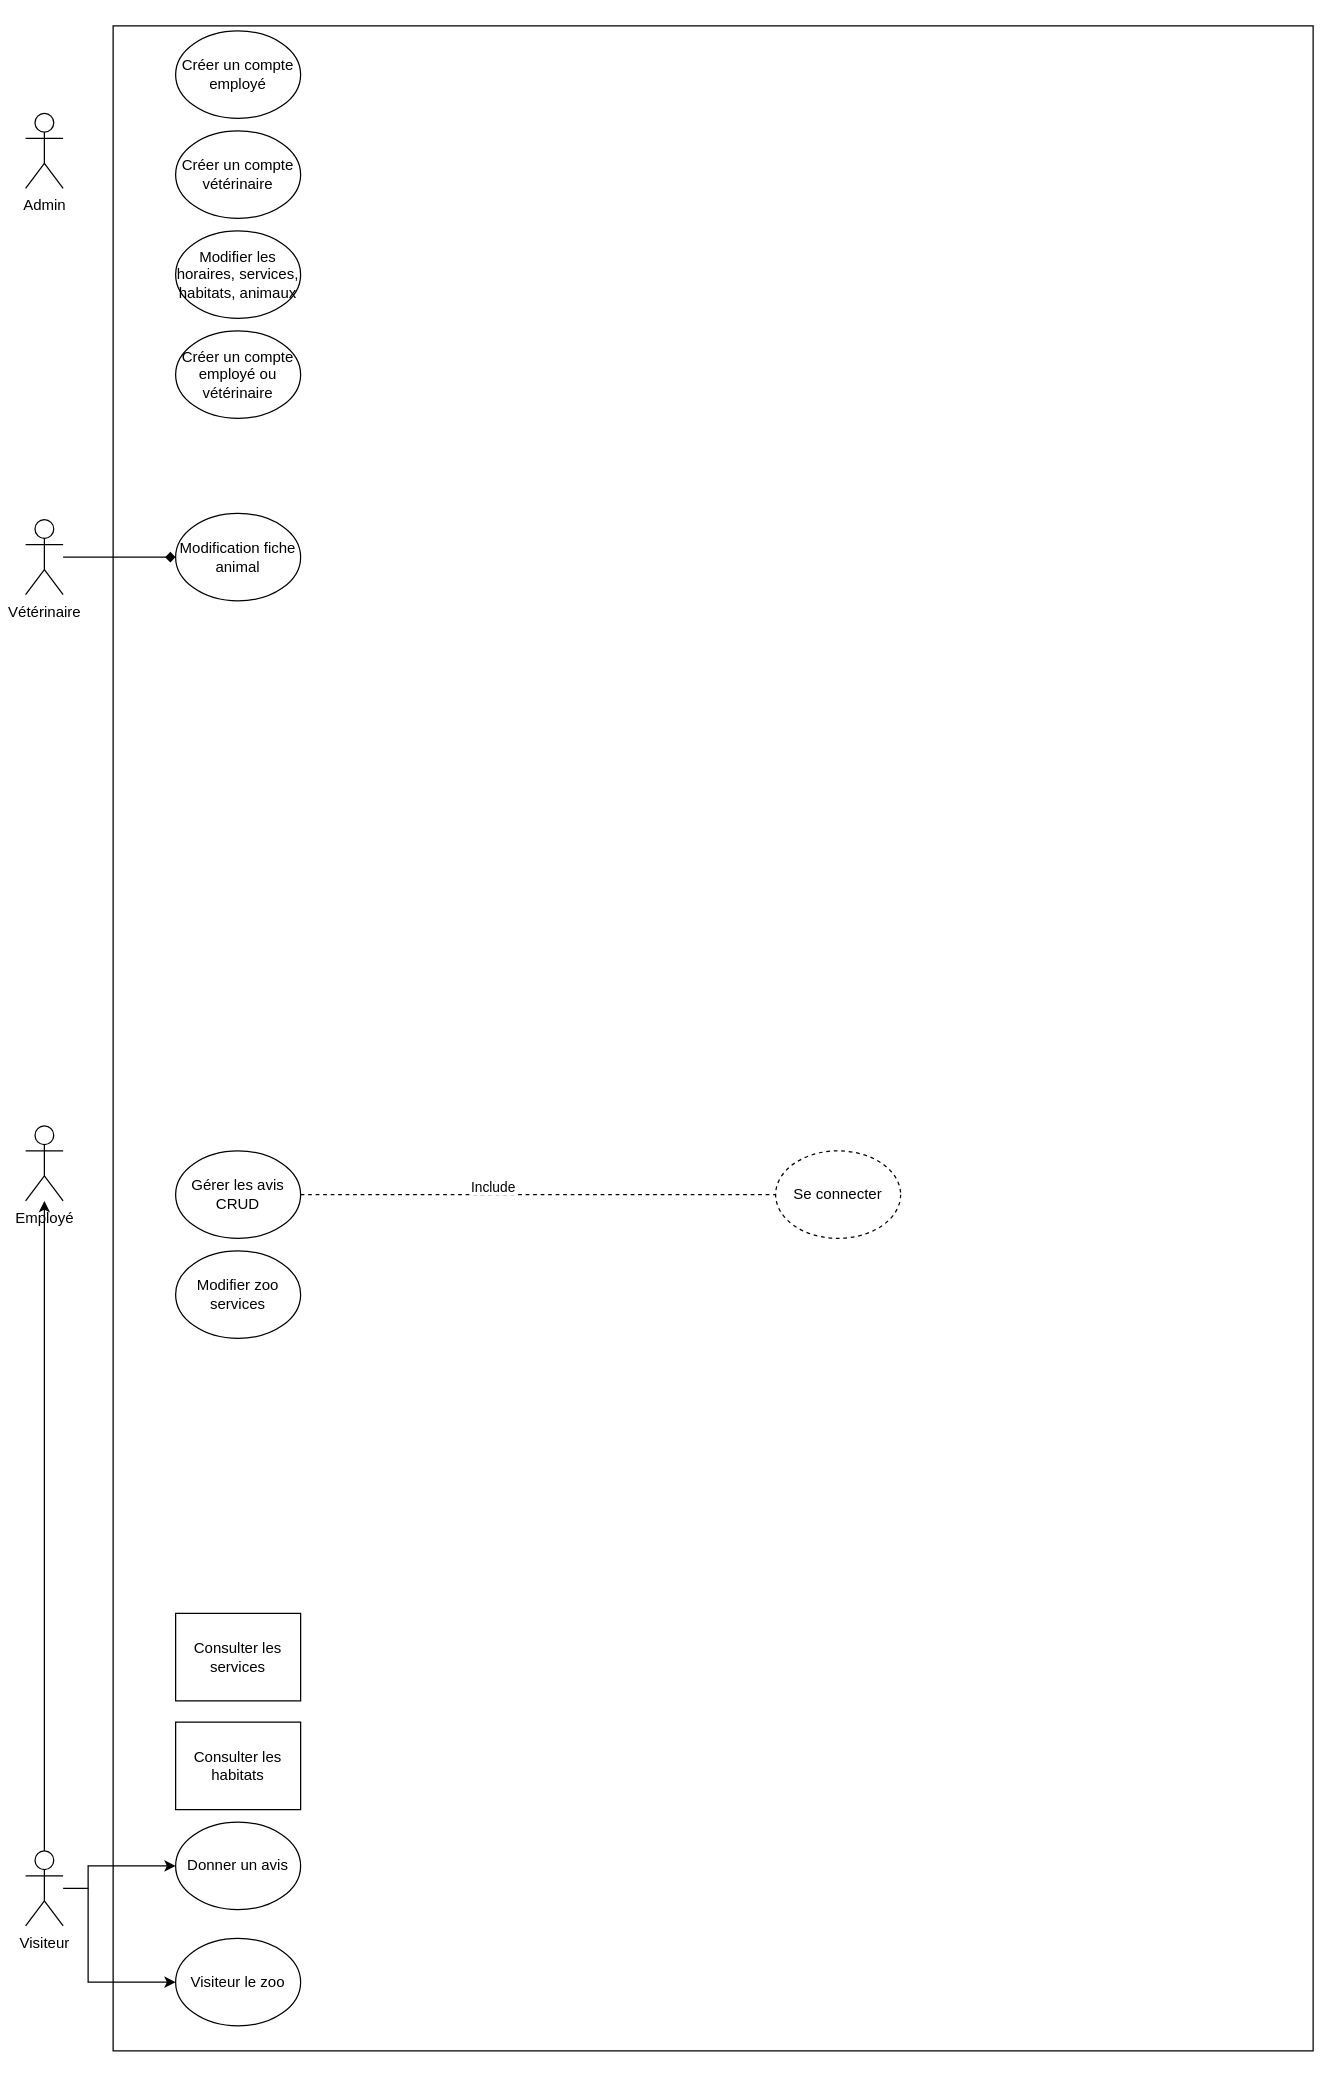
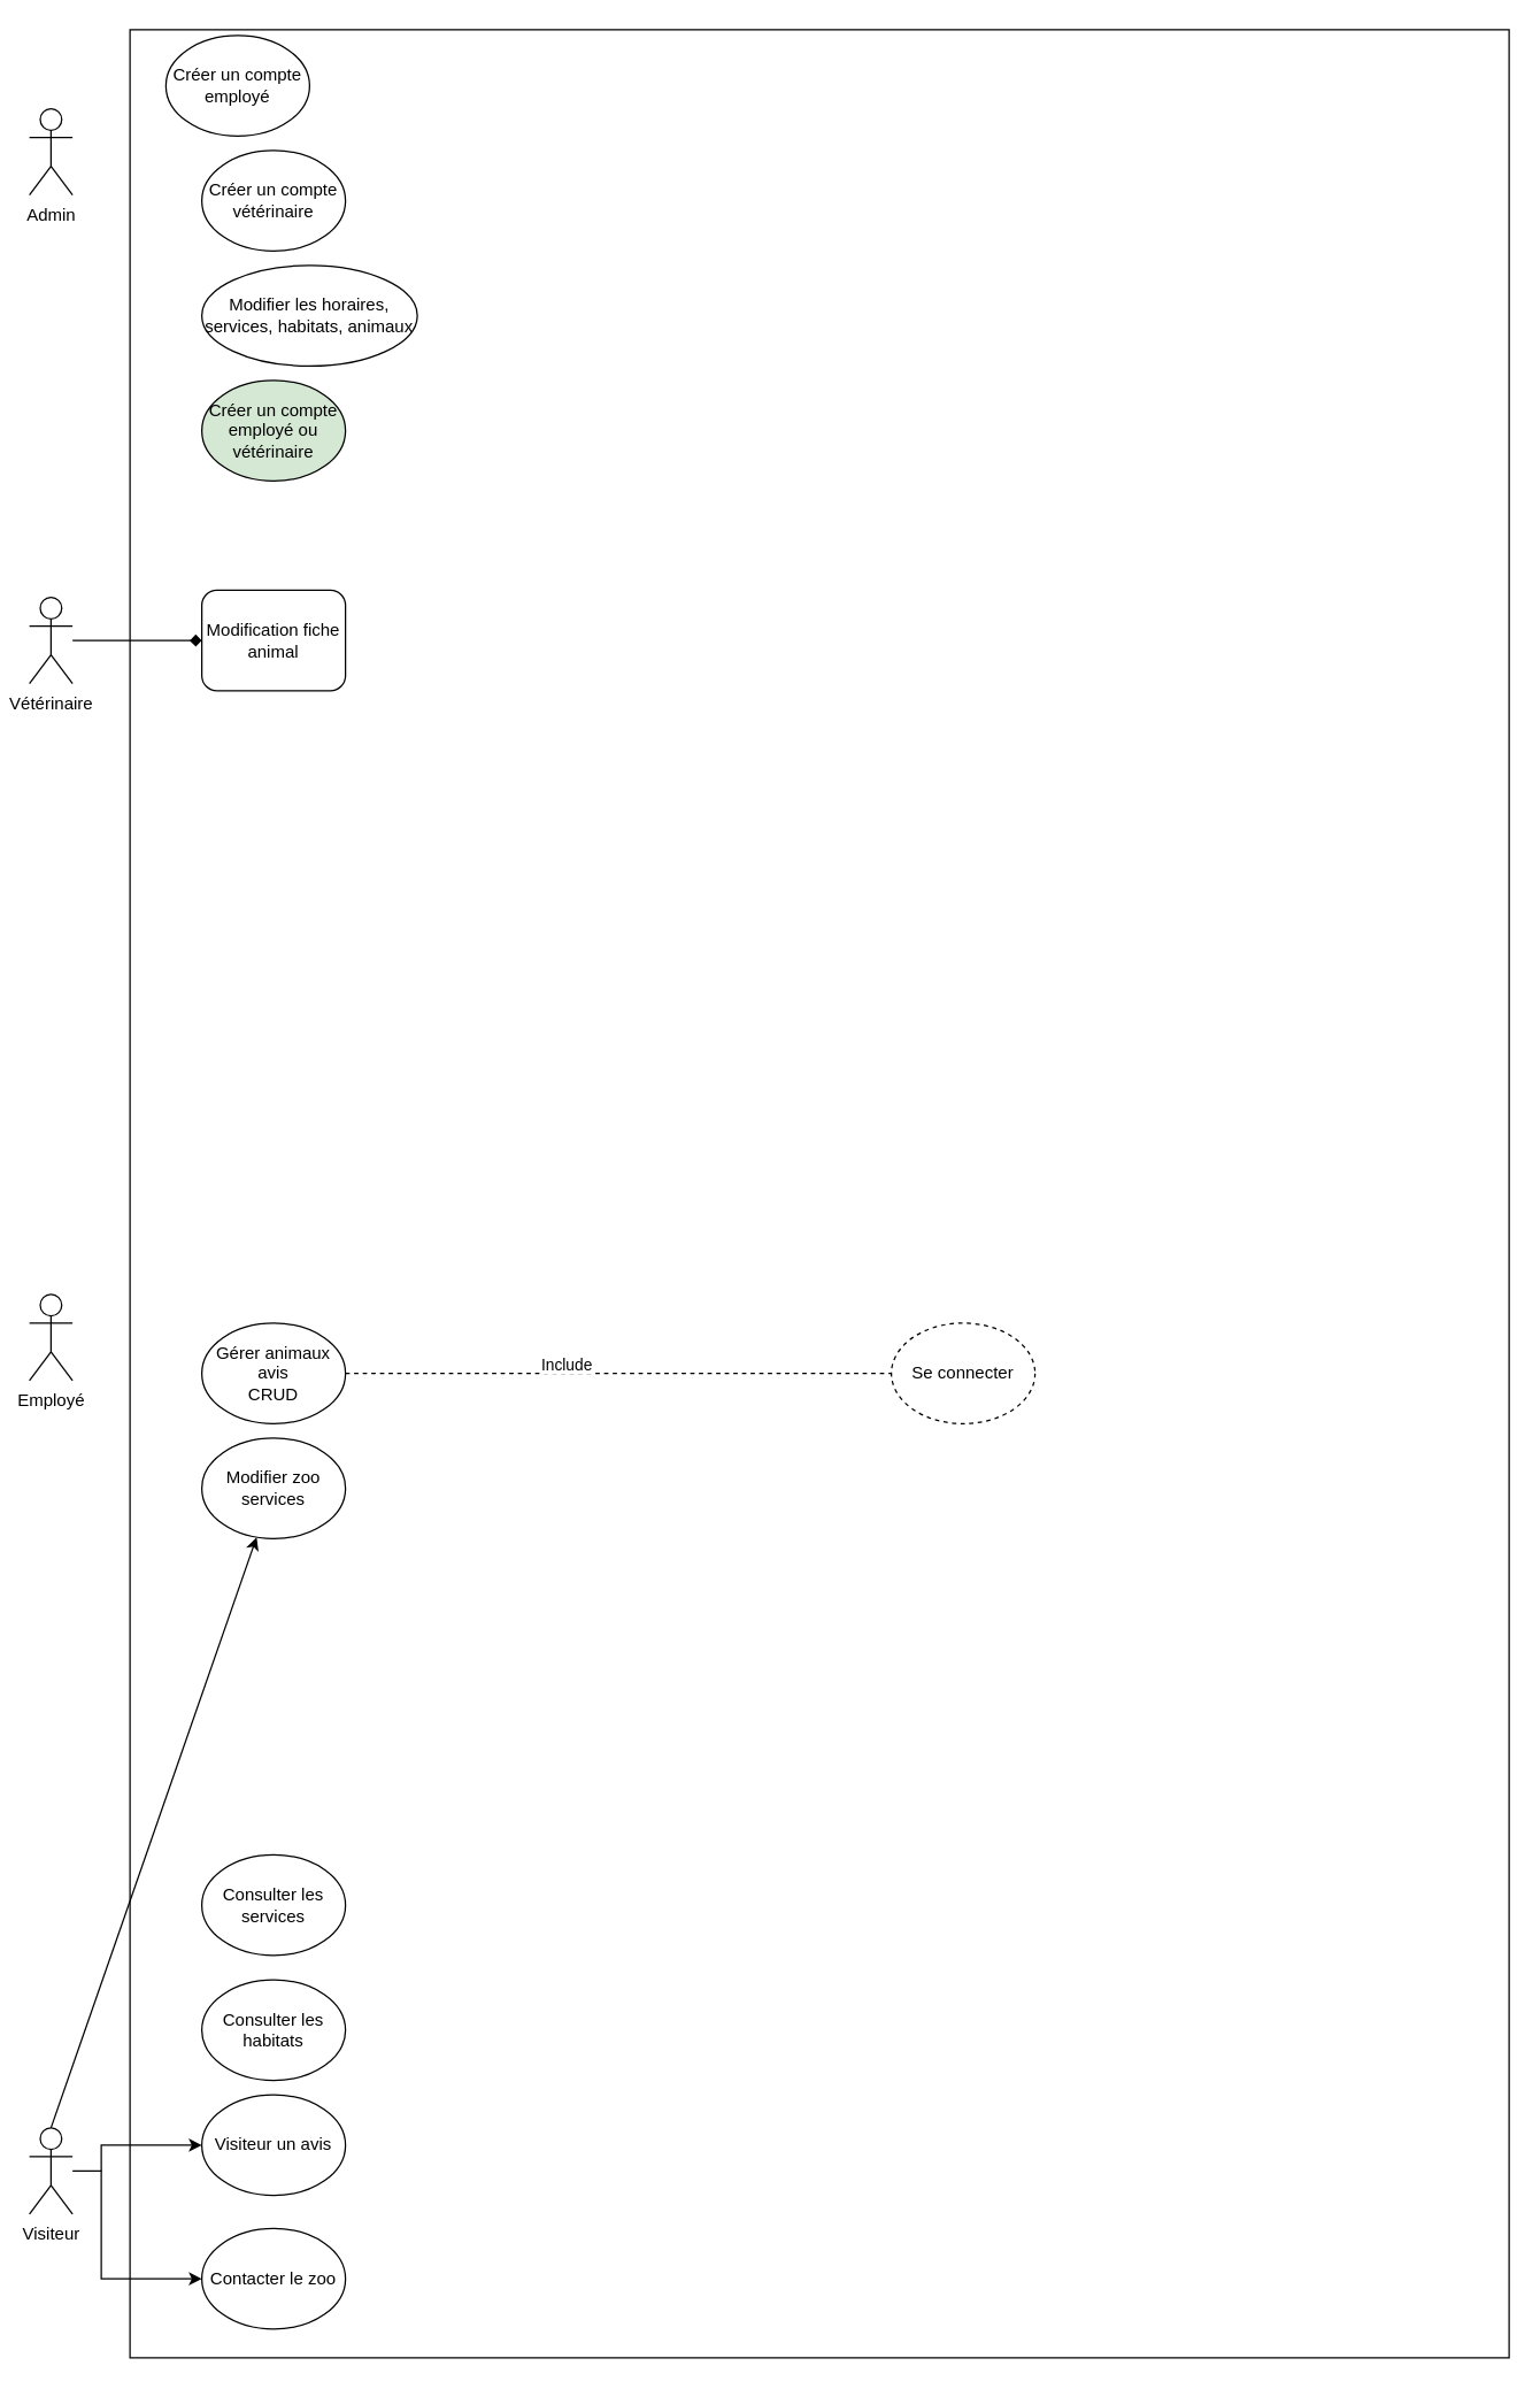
  <mxCell id="0" />
  <mxCell id="1" parent="0" />
  <mxCell id="2" value="" style="rounded=0;whiteSpace=wrap;html=1;" parent="1" vertex="1"><mxGeometry x="90" y="20" width="960" height="1620" as="geometry" /></mxCell>
- <mxCell id="3" value="Admin" style="shape=umlActor;verticalLabelPosition=bottom;verticalAlign=top;html=1;outlineConnect=0;" parent="1" vertex="1"><mxGeometry x="20" y="90" width="30" height="60" as="geometry" /></mxCell>
+ <mxCell id="3" value="Admin" style="shape=umlActor;verticalLabelPosition=bottom;verticalAlign=top;html=1;outlineConnect=0;" parent="1" vertex="1"><mxGeometry x="20" y="75" width="30" height="60" as="geometry" /></mxCell>
  <mxCell id="4" value="Employé" style="shape=umlActor;verticalLabelPosition=bottom;verticalAlign=top;html=1;outlineConnect=0;" parent="1" vertex="1"><mxGeometry x="20" y="900" width="30" height="60" as="geometry" /></mxCell>
  <mxCell id="5" style="edgeStyle=orthogonalEdgeStyle;rounded=0;orthogonalLoop=1;jettySize=auto;html=1;entryX=0;entryY=0.5;entryDx=0;entryDy=0;" parent="1" source="7" target="13" edge="1"><mxGeometry relative="1" as="geometry"><Array as="points"><mxPoint x="70" y="1510" /><mxPoint x="70" y="1585" /></Array></mxGeometry></mxCell>
  <mxCell id="6" style="edgeStyle=orthogonalEdgeStyle;rounded=0;orthogonalLoop=1;jettySize=auto;html=1;entryX=0;entryY=0.5;entryDx=0;entryDy=0;" parent="1" target="8" edge="1"><mxGeometry relative="1" as="geometry"><mxPoint x="70" y="1510" as="sourcePoint" /><Array as="points"><mxPoint x="70" y="1492" /></Array></mxGeometry></mxCell>
  <mxCell id="7" value="Visiteur" style="shape=umlActor;verticalLabelPosition=bottom;verticalAlign=top;html=1;outlineConnect=0;" parent="1" vertex="1"><mxGeometry x="20" y="1480" width="30" height="60" as="geometry" /></mxCell>
- <mxCell id="8" value="Donner un avis" style="ellipse;whiteSpace=wrap;html=1;" parent="1" vertex="1"><mxGeometry x="140" y="1457" width="100" height="70" as="geometry" /></mxCell>
- <mxCell id="9" value="Consulter les habitats" style="whiteSpace=wrap;html=1;rounded=0;" parent="1" vertex="1"><mxGeometry x="140" y="1377" width="100" height="70" as="geometry" /></mxCell>
- <mxCell id="10" value="Consulter les services" style="whiteSpace=wrap;html=1;rounded=0;" parent="1" vertex="1"><mxGeometry x="140" y="1290" width="100" height="70" as="geometry" /></mxCell>
+ <mxCell id="8" value="Visiteur un avis" style="ellipse;whiteSpace=wrap;html=1;" parent="1" vertex="1"><mxGeometry x="140" y="1457" width="100" height="70" as="geometry" /></mxCell>
+ <mxCell id="9" value="Consulter les habitats" style="ellipse;whiteSpace=wrap;html=1;" parent="1" vertex="1"><mxGeometry x="140" y="1377" width="100" height="70" as="geometry" /></mxCell>
+ <mxCell id="10" value="Consulter les services" style="ellipse;whiteSpace=wrap;html=1;" parent="1" vertex="1"><mxGeometry x="140" y="1290" width="100" height="70" as="geometry" /></mxCell>
  <mxCell id="11" style="edgeStyle=orthogonalEdgeStyle;rounded=0;orthogonalLoop=1;jettySize=auto;html=1;endArrow=diamond;" parent="1" source="12" target="24" edge="1"><mxGeometry relative="1" as="geometry" /></mxCell>
  <mxCell id="12" value="Vétérinaire" style="shape=umlActor;verticalLabelPosition=bottom;verticalAlign=top;html=1;outlineConnect=0;" parent="1" vertex="1"><mxGeometry x="20" y="415" width="30" height="60" as="geometry" /></mxCell>
- <mxCell id="13" value="Visiteur le zoo" style="ellipse;whiteSpace=wrap;html=1;" parent="1" vertex="1"><mxGeometry x="140" y="1550" width="100" height="70" as="geometry" /></mxCell>
+ <mxCell id="13" value="Contacter le zoo" style="ellipse;whiteSpace=wrap;html=1;" parent="1" vertex="1"><mxGeometry x="140" y="1550" width="100" height="70" as="geometry" /></mxCell>
  <mxCell id="14" value="Se connecter" style="ellipse;whiteSpace=wrap;html=1;dashed=1;" parent="1" vertex="1"><mxGeometry x="620" y="920" width="100" height="70" as="geometry" /></mxCell>
- <mxCell id="15" value="Gérer les avis&lt;div&gt;CRUD&lt;/div&gt;" style="ellipse;whiteSpace=wrap;html=1;" parent="1" vertex="1"><mxGeometry x="140" y="920" width="100" height="70" as="geometry" /></mxCell>
+ <mxCell id="15" value="Gérer animaux avis&lt;div&gt;CRUD&lt;/div&gt;" style="ellipse;whiteSpace=wrap;html=1;" parent="1" vertex="1"><mxGeometry x="140" y="920" width="100" height="70" as="geometry" /></mxCell>
  <mxCell id="16" value="" style="endArrow=none;dashed=1;html=1;rounded=0;entryX=0;entryY=0.5;entryDx=0;entryDy=0;exitX=1;exitY=0.5;exitDx=0;exitDy=0;" parent="1" source="15" target="14" edge="1"><mxGeometry width="50" height="50" relative="1" as="geometry"><mxPoint x="340" y="1010" as="sourcePoint" /><mxPoint x="390" y="960" as="targetPoint" /></mxGeometry></mxCell>
  <mxCell id="17" value="Include" style="edgeLabel;html=1;align=center;verticalAlign=middle;resizable=0;points=[];" parent="16" vertex="1" connectable="0"><mxGeometry x="-0.191" y="7" relative="1" as="geometry"><mxPoint x="-1" as="offset" /></mxGeometry></mxCell>
- <mxCell id="18" value="" style="endArrow=classic;html=1;rounded=0;exitX=0.5;exitY=0;exitDx=0;exitDy=0;exitPerimeter=0;" parent="1" source="7" target="4" edge="1"><mxGeometry width="50" height="50" relative="1" as="geometry"><mxPoint x="10" y="820" as="sourcePoint" /><mxPoint x="60" y="770" as="targetPoint" /></mxGeometry></mxCell>
+ <mxCell id="18" value="" style="endArrow=classic;html=1;rounded=0;exitX=0.5;exitY=0;exitDx=0;exitDy=0;exitPerimeter=0;" parent="1" source="7" target="19" edge="1"><mxGeometry width="50" height="50" relative="1" as="geometry"><mxPoint x="10" y="820" as="sourcePoint" /><mxPoint x="60" y="770" as="targetPoint" /></mxGeometry></mxCell>
  <mxCell id="19" value="Modifier zoo services" style="ellipse;whiteSpace=wrap;html=1;" parent="1" vertex="1"><mxGeometry x="140" y="1000" width="100" height="70" as="geometry" /></mxCell>
- <mxCell id="20" value="Créer un compte employé" style="ellipse;whiteSpace=wrap;html=1;" parent="1" vertex="1"><mxGeometry x="140" y="24" width="100" height="70" as="geometry" /></mxCell>
+ <mxCell id="20" value="Créer un compte employé" style="ellipse;whiteSpace=wrap;html=1;" parent="1" vertex="1"><mxGeometry x="115" y="24" width="100" height="70" as="geometry" /></mxCell>
  <mxCell id="21" value="Créer un compte vétérinaire" style="ellipse;whiteSpace=wrap;html=1;" parent="1" vertex="1"><mxGeometry x="140" y="104" width="100" height="70" as="geometry" /></mxCell>
- <mxCell id="22" value="Modifier les horaires, services, habitats, animaux" style="ellipse;whiteSpace=wrap;html=1;" parent="1" vertex="1"><mxGeometry x="140" y="184" width="100" height="70" as="geometry" /></mxCell>
- <mxCell id="23" value="Créer un compte employé ou vétérinaire" style="ellipse;whiteSpace=wrap;html=1;" parent="1" vertex="1"><mxGeometry x="140" y="264" width="100" height="70" as="geometry" /></mxCell>
- <mxCell id="24" value="Modification fiche animal" style="ellipse;whiteSpace=wrap;html=1;" parent="1" vertex="1"><mxGeometry x="140" y="410" width="100" height="70" as="geometry" /></mxCell>
+ <mxCell id="22" value="Modifier les horaires, services, habitats, animaux" style="ellipse;whiteSpace=wrap;html=1;" parent="1" vertex="1"><mxGeometry x="140" y="184" width="150" height="70" as="geometry" /></mxCell>
+ <mxCell id="23" value="Créer un compte employé ou vétérinaire" style="ellipse;whiteSpace=wrap;html=1;fillColor=#d5e8d4;" parent="1" vertex="1"><mxGeometry x="140" y="264" width="100" height="70" as="geometry" /></mxCell>
+ <mxCell id="24" value="Modification fiche animal" style="whiteSpace=wrap;html=1;rounded=1;" parent="1" vertex="1"><mxGeometry x="140" y="410" width="100" height="70" as="geometry" /></mxCell>
